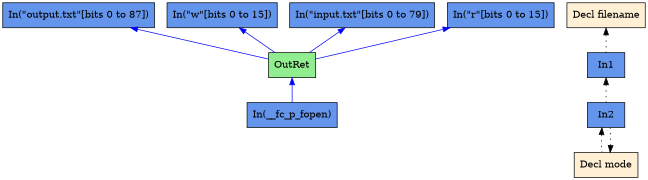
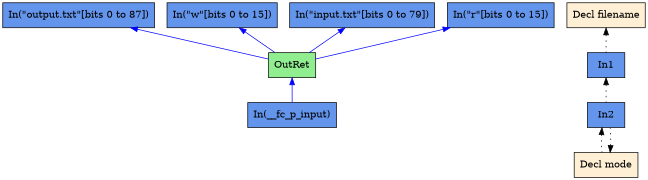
  digraph {
    rankdir=TB
    node [fillcolor="#6495ED" shape=box style=filled]
    edge [color="#0000FF" dir=back]
    n1 [label="In(\"output.txt\"[bits 0 to 87])"]
    n2 [fillcolor="#90EE90" label=OutRet]
-   n3 [label="In(__fc_p_fopen)"]
+   n3 [label="In(__fc_p_input)"]
    n4 [label="In(\"w\"[bits 0 to 15])"]
    n5 [fillcolor="#FFEFD5" label="Decl filename"]
    n6 [label=In1]
    n7 [label=In2]
    n8 [fillcolor="#FFEFD5" label="Decl mode"]
    n9 [label="In(\"input.txt\"[bits 0 to 79])"]
    n10 [label="In(\"r\"[bits 0 to 15])"]
    n1 -> n2
    n2 -> n3
    n4 -> n2
    n5 -> n6 [color="#000000" style=dotted]
    n6 -> n7 [color="#000000" style=dotted]
    n7 -> n8 [color="#000000" style=dotted]
    n8 -> n7 [color="#000000" style=dotted]
    n9 -> n2
    n10 -> n2
  }
